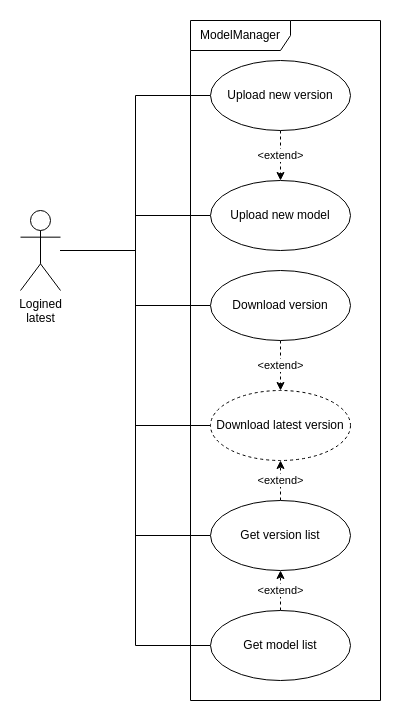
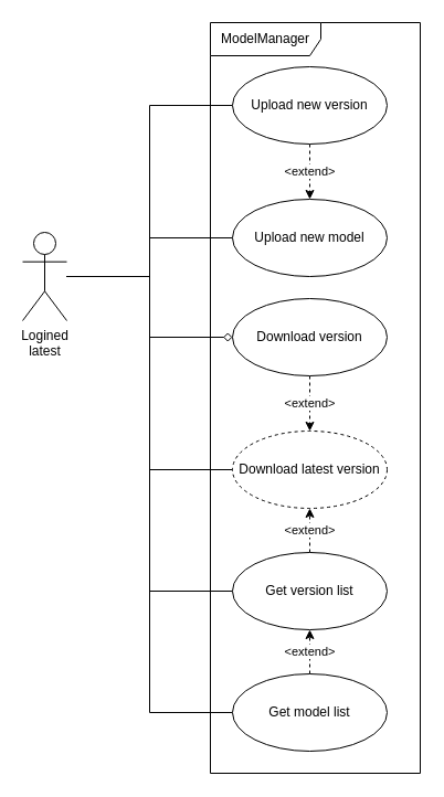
  <mxCell id="0" />
  <mxCell id="1" parent="0" />
  <mxCell id="2" value="ModelManager" style="shape=umlFrame;whiteSpace=wrap;html=1;width=100;height=30;" vertex="1" parent="1"><mxGeometry x="190" y="20" width="190" height="680" as="geometry" /></mxCell>
  <mxCell id="3" style="edgeStyle=orthogonalEdgeStyle;rounded=0;orthogonalLoop=1;jettySize=auto;html=1;endArrow=none;endFill=0;" edge="1" parent="1" source="9" target="10"><mxGeometry relative="1" as="geometry" /></mxCell>
  <mxCell id="4" style="edgeStyle=orthogonalEdgeStyle;rounded=0;orthogonalLoop=1;jettySize=auto;html=1;entryX=0;entryY=0.5;entryDx=0;entryDy=0;endArrow=none;endFill=0;" edge="1" parent="1" source="9" target="12"><mxGeometry relative="1" as="geometry" /></mxCell>
- <mxCell id="5" style="edgeStyle=orthogonalEdgeStyle;rounded=0;orthogonalLoop=1;jettySize=auto;html=1;endArrow=none;endFill=0;" edge="1" parent="1" source="9" target="14"><mxGeometry relative="1" as="geometry" /></mxCell>
+ <mxCell id="5" style="edgeStyle=orthogonalEdgeStyle;rounded=0;orthogonalLoop=1;jettySize=auto;html=1;endArrow=diamond;endFill=0;" edge="1" parent="1" source="9" target="14"><mxGeometry relative="1" as="geometry" /></mxCell>
  <mxCell id="6" style="edgeStyle=orthogonalEdgeStyle;rounded=0;orthogonalLoop=1;jettySize=auto;html=1;entryX=0;entryY=0.5;entryDx=0;entryDy=0;endArrow=none;endFill=0;" edge="1" parent="1" source="9" target="15"><mxGeometry relative="1" as="geometry" /></mxCell>
  <mxCell id="7" style="edgeStyle=orthogonalEdgeStyle;rounded=0;orthogonalLoop=1;jettySize=auto;html=1;entryX=0;entryY=0.5;entryDx=0;entryDy=0;endArrow=none;endFill=0;" edge="1" parent="1" source="9" target="17"><mxGeometry relative="1" as="geometry" /></mxCell>
  <mxCell id="8" style="edgeStyle=orthogonalEdgeStyle;rounded=0;orthogonalLoop=1;jettySize=auto;html=1;entryX=0;entryY=0.5;entryDx=0;entryDy=0;endArrow=none;endFill=0;" edge="1" parent="1" source="9" target="19"><mxGeometry relative="1" as="geometry" /></mxCell>
  <mxCell id="9" value="Logined&lt;br&gt;latest" style="shape=umlActor;verticalLabelPosition=bottom;labelBackgroundColor=#ffffff;verticalAlign=top;html=1;outlineConnect=0;" vertex="1" parent="1"><mxGeometry x="20" y="210" width="40" height="80" as="geometry" /></mxCell>
  <mxCell id="10" value="Upload new model" style="ellipse;whiteSpace=wrap;html=1;" vertex="1" parent="1"><mxGeometry x="210" y="180" width="140" height="70" as="geometry" /></mxCell>
  <mxCell id="11" value="&amp;lt;extend&amp;gt;" style="edgeStyle=orthogonalEdgeStyle;rounded=0;orthogonalLoop=1;jettySize=auto;html=1;dashed=1;" edge="1" parent="1" source="12" target="10"><mxGeometry relative="1" as="geometry" /></mxCell>
  <mxCell id="12" value="Upload new version" style="ellipse;whiteSpace=wrap;html=1;" vertex="1" parent="1"><mxGeometry x="210" y="60" width="140" height="70" as="geometry" /></mxCell>
  <mxCell id="13" value="&amp;lt;extend&amp;gt;" style="edgeStyle=orthogonalEdgeStyle;rounded=0;orthogonalLoop=1;jettySize=auto;html=1;dashed=1;" edge="1" parent="1" source="14" target="15"><mxGeometry relative="1" as="geometry" /></mxCell>
  <mxCell id="14" value="Download version" style="ellipse;whiteSpace=wrap;html=1;" vertex="1" parent="1"><mxGeometry x="210" y="270" width="140" height="70" as="geometry" /></mxCell>
  <mxCell id="15" value="Download latest version" style="ellipse;whiteSpace=wrap;html=1;dashed=1;" vertex="1" parent="1"><mxGeometry x="210" y="390" width="140" height="70" as="geometry" /></mxCell>
  <mxCell id="16" value="&amp;lt;extend&amp;gt;" style="edgeStyle=orthogonalEdgeStyle;rounded=0;orthogonalLoop=1;jettySize=auto;html=1;entryX=0.5;entryY=1;entryDx=0;entryDy=0;dashed=1;" edge="1" parent="1" source="17" target="15"><mxGeometry relative="1" as="geometry" /></mxCell>
  <mxCell id="17" value="Get version list" style="ellipse;whiteSpace=wrap;html=1;" vertex="1" parent="1"><mxGeometry x="210" y="500" width="140" height="70" as="geometry" /></mxCell>
  <mxCell id="18" value="&amp;lt;extend&amp;gt;" style="edgeStyle=orthogonalEdgeStyle;rounded=0;orthogonalLoop=1;jettySize=auto;html=1;entryX=0.5;entryY=1;entryDx=0;entryDy=0;dashed=1;" edge="1" parent="1" source="19" target="17"><mxGeometry relative="1" as="geometry" /></mxCell>
  <mxCell id="19" value="Get model list" style="ellipse;whiteSpace=wrap;html=1;" vertex="1" parent="1"><mxGeometry x="210" y="610" width="140" height="70" as="geometry" /></mxCell>
